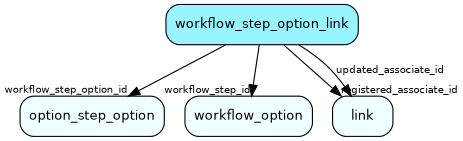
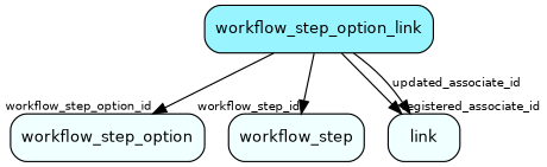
  digraph {
    node [fillcolor=azure1 fontname=Helvetica fontsize=12 shape=box style="rounded, filled"]
    edge [fontname=Helvetica fontsize=9]
    workflow_step_option_link [fillcolor=cadetblue1]
-   workflow_step_option [label=option_step_option]
-   workflow_step [label=workflow_option]
+   workflow_step_option
+   workflow_step
    n4 [label=link]
    workflow_step_option_link -> workflow_step_option [headlabel=workflow_step_option_id]
    workflow_step_option_link -> workflow_step [headlabel=workflow_step_id]
    workflow_step_option_link -> n4 [headlabel=registered_associate_id]
    workflow_step_option_link -> n4 [label=updated_associate_id]
  }
